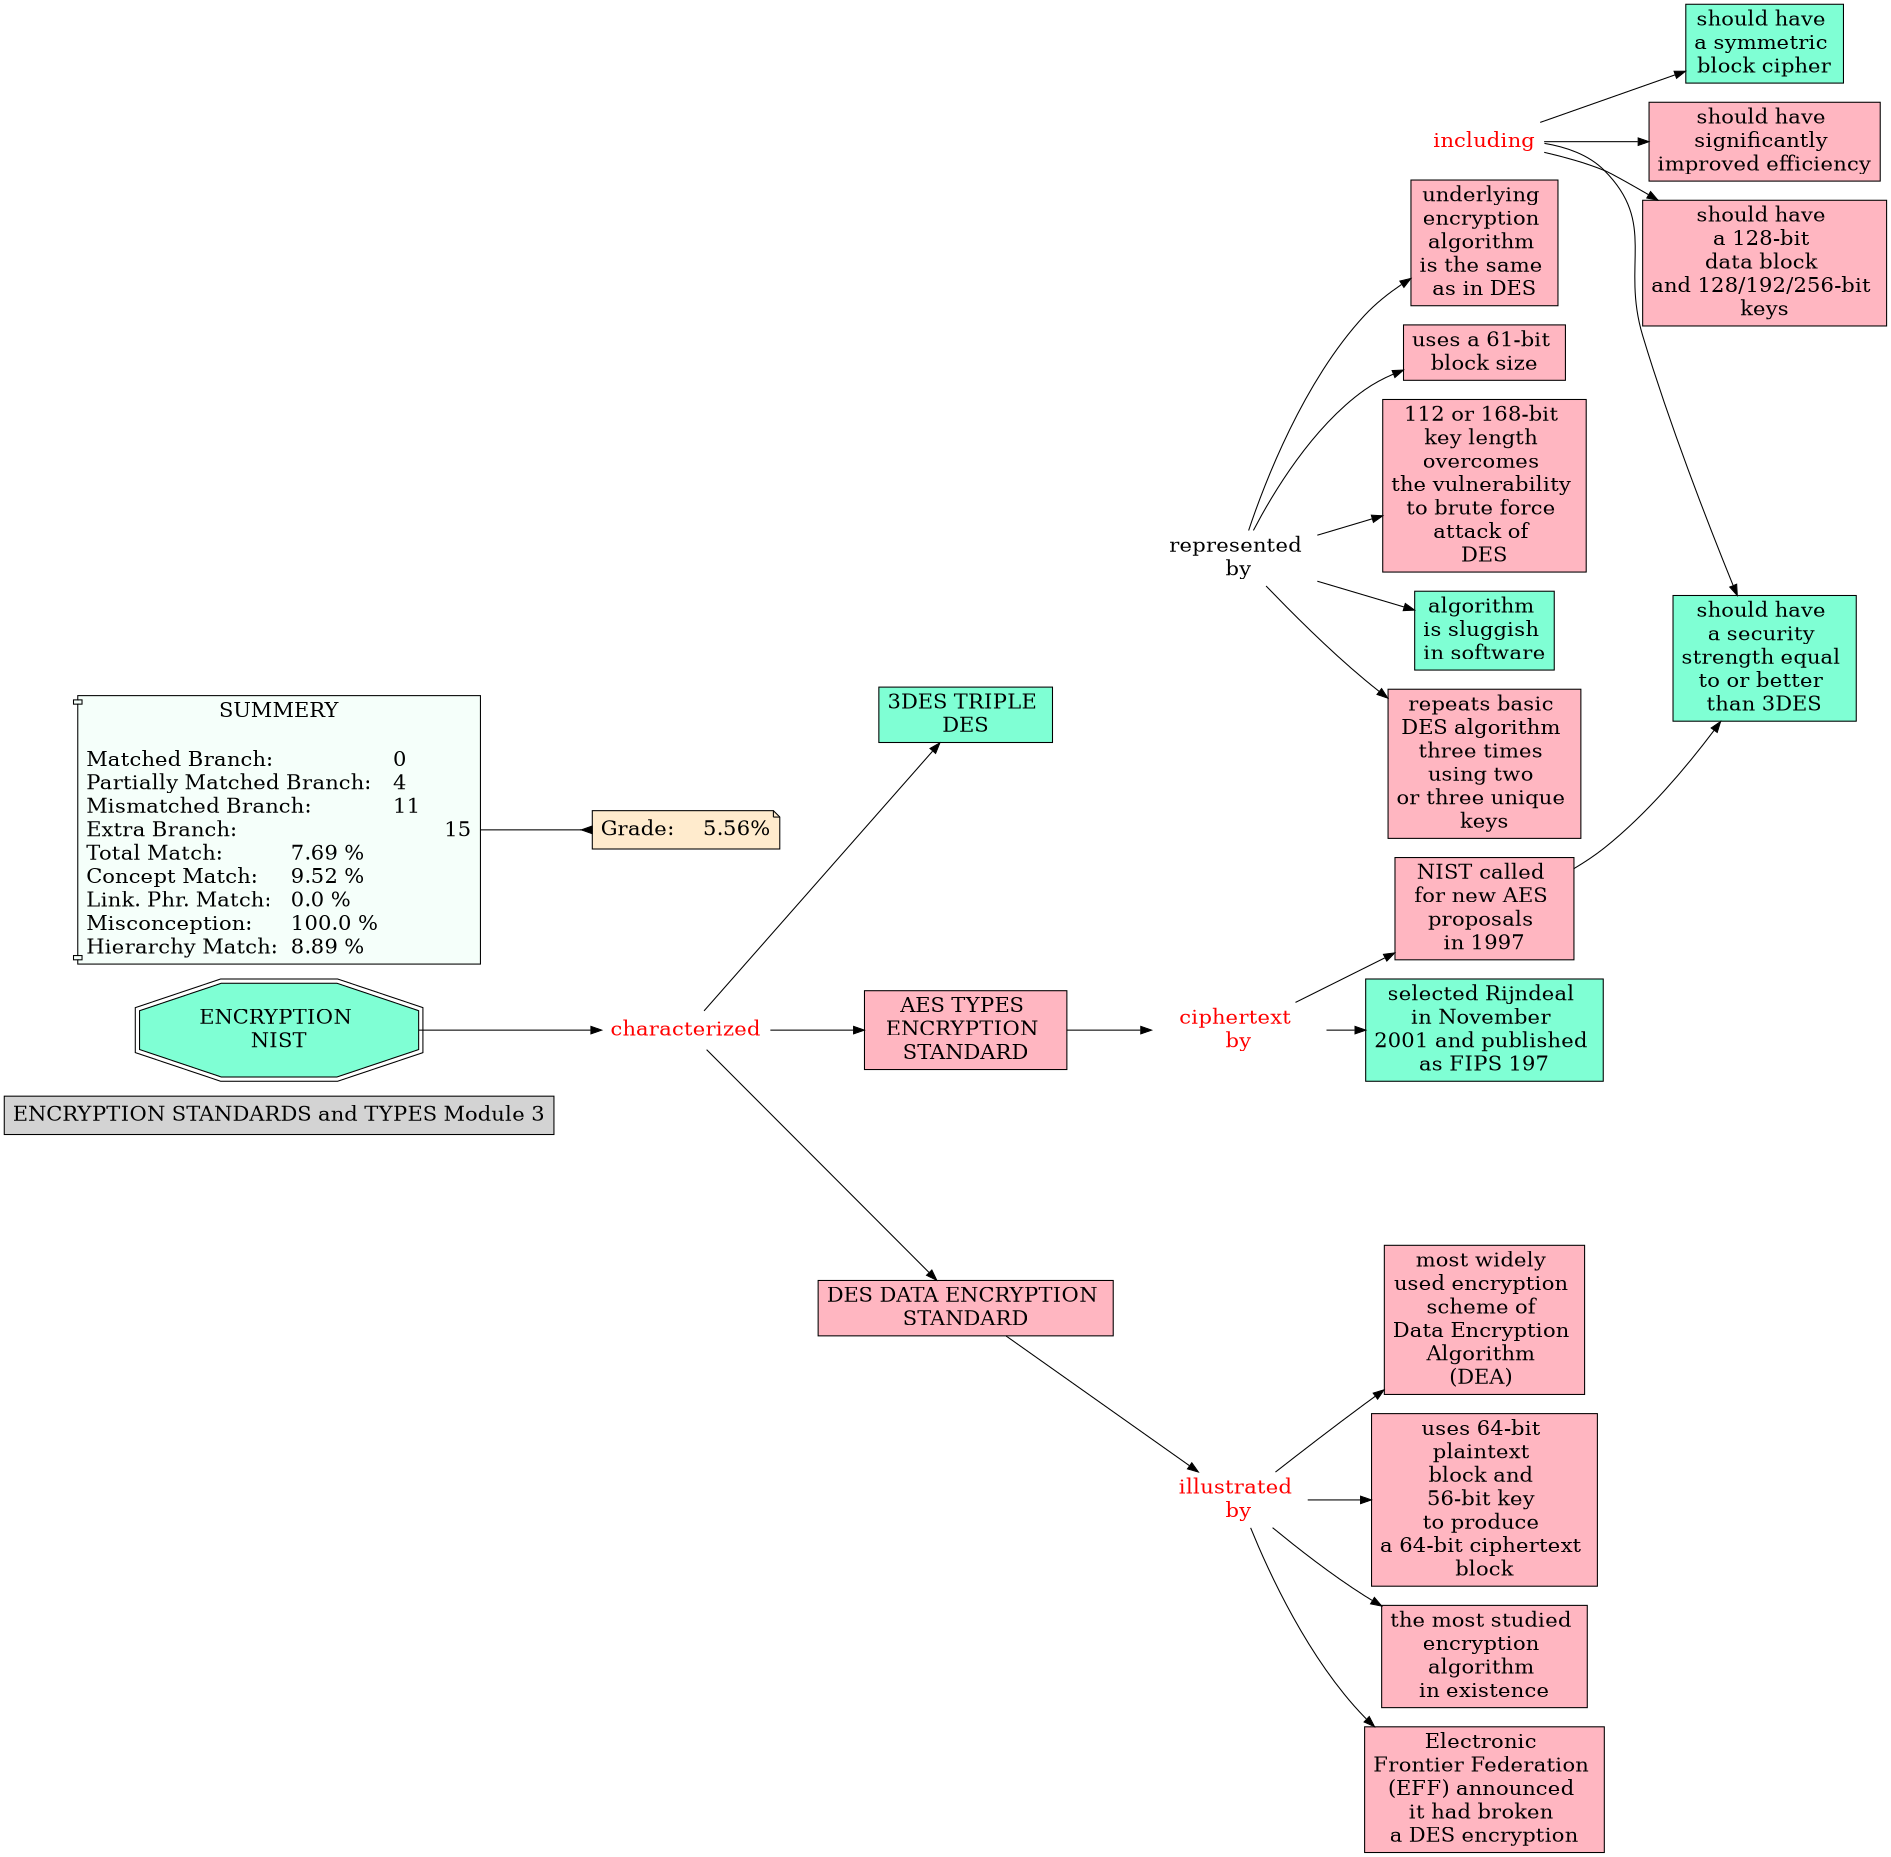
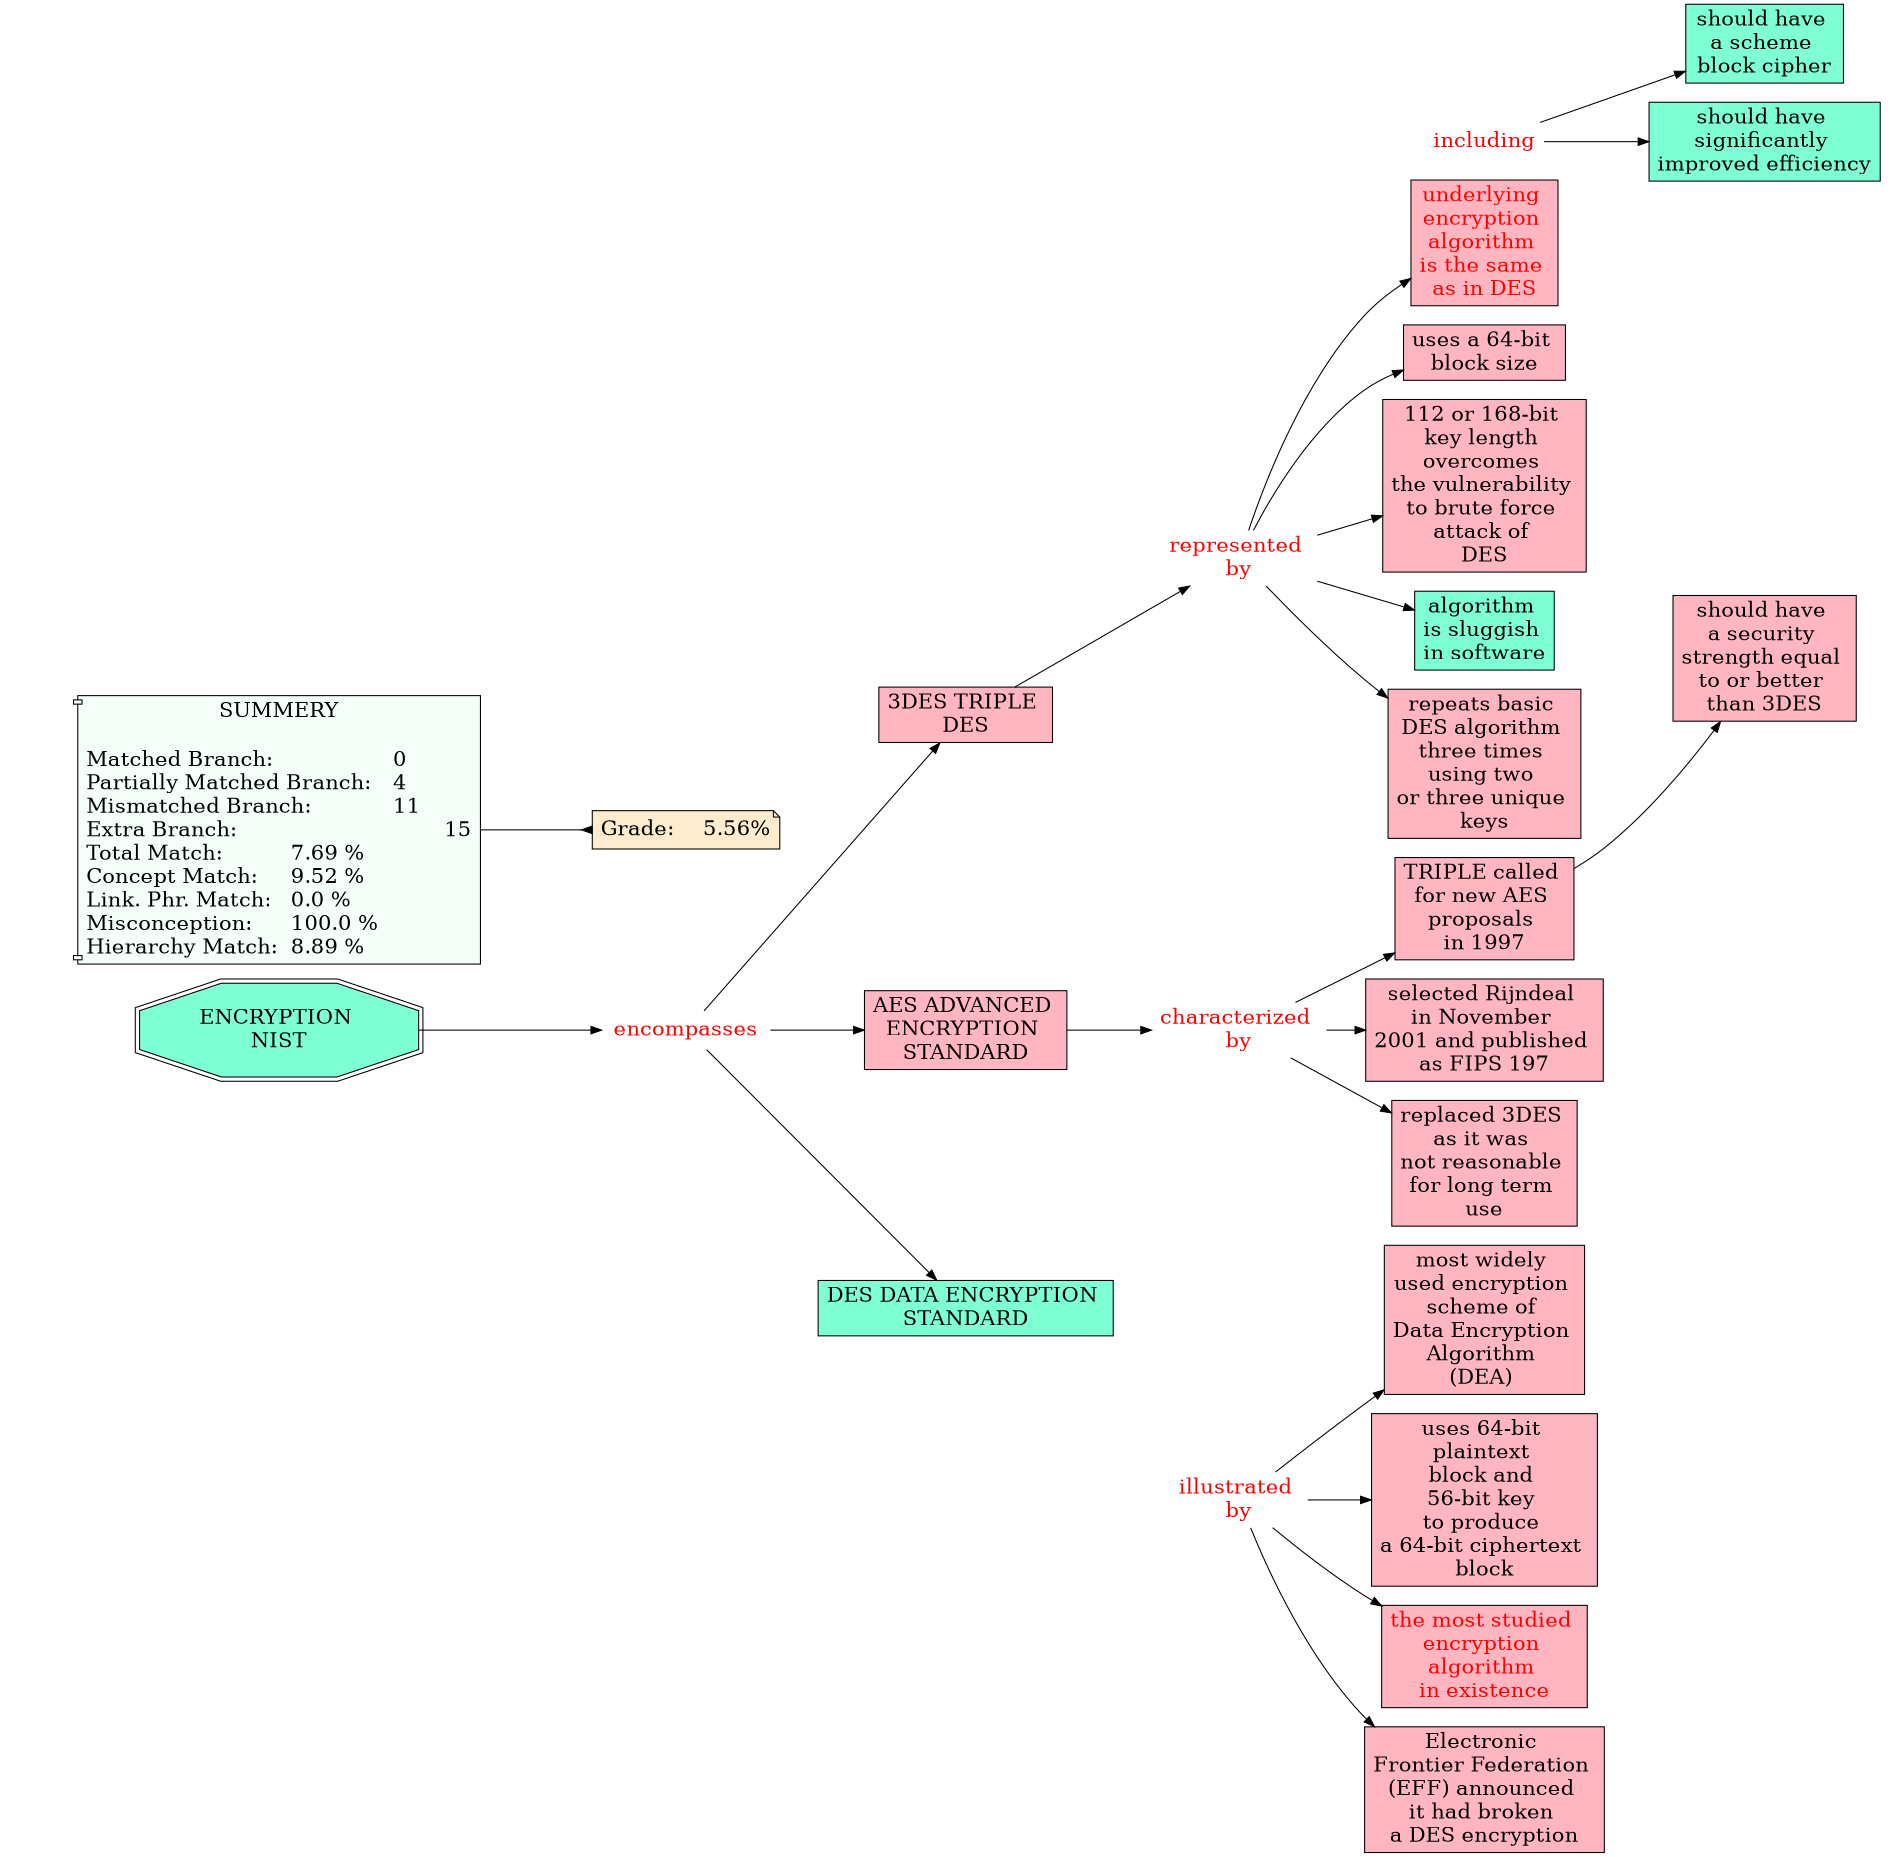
  digraph {
    rankdir=LR
    node [Gsplines=true fontsize=20 shape=rect style=filled fillcolor="#FFB6C1"]
    edge [constraint=true]
-   n1 [label="ENCRYPTION STANDARDS and TYPES Module 3" fillcolor=""]
-   n2 [fontcolor=red label="ciphertext \nby" shape=none style="" fillcolor=""]
-   n3 [label="NIST called \nfor new AES \nproposals \nin 1997"]
-   n4 [fillcolor=aquamarine label="selected Rijndeal \nin November \n2001 and published \nas FIPS 197\n"]
-   n6 [fillcolor=aquamarine label="should have \na security \nstrength equal \nto or better \nthan 3DES"]
+   n2 [fontcolor=red label="characterized \nby" shape=none style="" fillcolor=""]
+   n3 [label="TRIPLE called \nfor new AES \nproposals \nin 1997"]
+   n4 [label="selected Rijndeal \nin November \n2001 and published \nas FIPS 197\n"]
+   n5 [label="replaced 3DES \nas it was \nnot reasonable \nfor long term \nuse"]
+   n6 [label="should have \na security \nstrength equal \nto or better \nthan 3DES"]
    n7 [fontcolor=red label=including shape=none style="" fillcolor=""]
-   n8 [fillcolor=aquamarine label="should have \na symmetric \nblock cipher\n"]
-   n9 [label="should have \nsignificantly \nimproved efficiency\n"]
-   n10 [label="should have \na 128-bit \ndata block \nand 128/192/256-bit \nkeys"]
+   n8 [fillcolor=aquamarine label="should have \na scheme \nblock cipher\n"]
+   n9 [fillcolor=aquamarine label="should have \nsignificantly \nimproved efficiency\n"]
    n11 [fontcolor=red label="illustrated \nby" shape=none style="" fillcolor=""]
    n12 [label="most widely \nused encryption \nscheme of \nData Encryption \nAlgorithm \n(DEA) "]
    n13 [label="uses 64-bit \nplaintext \nblock and \n56-bit key \nto produce \na 64-bit ciphertext \nblock"]
-   n14 [label="the most studied \nencryption \nalgorithm \nin existence\n"]
+   n14 [label="the most studied \nencryption \nalgorithm \nin existence\n" fontcolor=red]
    n15 [label="Electronic \nFrontier Federation \n(EFF) announced \nit had broken \na DES encryption\n"]
-   n16 [fontcolor=red label=characterized shape=none style="" fillcolor=""]
-   n17 [fillcolor=aquamarine label="3DES TRIPLE \nDES"]
-   n18 [label="AES TYPES \nENCRYPTION \nSTANDARD"]
-   n19 [label="DES DATA ENCRYPTION \nSTANDARD"]
-   n20 [fontcolor=black label="represented \nby" shape=none style="" fillcolor=""]
-   n21 [label="underlying \nencryption \nalgorithm \nis the same \nas in DES"]
-   n22 [label="uses a 61-bit \nblock size\n"]
+   n16 [fontcolor=red label=encompasses shape=none style="" fillcolor=""]
+   n17 [label="3DES TRIPLE \nDES"]
+   n18 [label="AES ADVANCED \nENCRYPTION \nSTANDARD"]
+   n19 [fillcolor=aquamarine label="DES DATA ENCRYPTION \nSTANDARD"]
+   n20 [fontcolor=red label="represented \nby" shape=none style="" fillcolor=""]
+   n21 [label="underlying \nencryption \nalgorithm \nis the same \nas in DES" fontcolor=red]
+   n22 [label="uses a 64-bit \nblock size\n"]
    n23 [label="112 or 168-bit \nkey length \novercomes \nthe vulnerability \nto brute force \nattack of \nDES"]
    n24 [fillcolor=aquamarine label="algorithm \nis sluggish \nin software\n"]
    n25 [label="repeats basic \nDES algorithm \nthree times \nusing two \nor three unique \nkeys"]
    n26 [fillcolor=aquamarine label="ENCRYPTION \nNIST" shape=doubleoctagon]
    n27 [fillcolor="#F5FFFA" label="SUMMERY\n\nMatched Branch:			0\lPartially Matched Branch:	4\lMismatched Branch:		11\lExtra Branch:				15\lTotal Match:		7.69 %\lConcept Match:	9.52 %\lLink. Phr. Match:	0.0 %\lMisconception:	100.0 %\lHierarchy Match:	8.89 %\l" shape=component]
    n28 [fillcolor="#FFEBCD" label="Grade:	5.56%" shape=note]
    n2 -> n3
    n2 -> n4
+   n2 -> n5
    n3 -> n6
-   n7 -> n6
    n7 -> n8
    n7 -> n9
-   n7 -> n10
    n11 -> n12
    n11 -> n13
    n11 -> n14
    n11 -> n15
    n16 -> n17
    n16 -> n18
    n16 -> n19
+   n17 -> n20
    n18 -> n2
-   n19 -> n11
    n20 -> n21
    n20 -> n22
    n20 -> n23
    n20 -> n24
    n20 -> n25
    n26 -> n16
    n27 -> n28 [arrowhead=inv color=black]
  }
